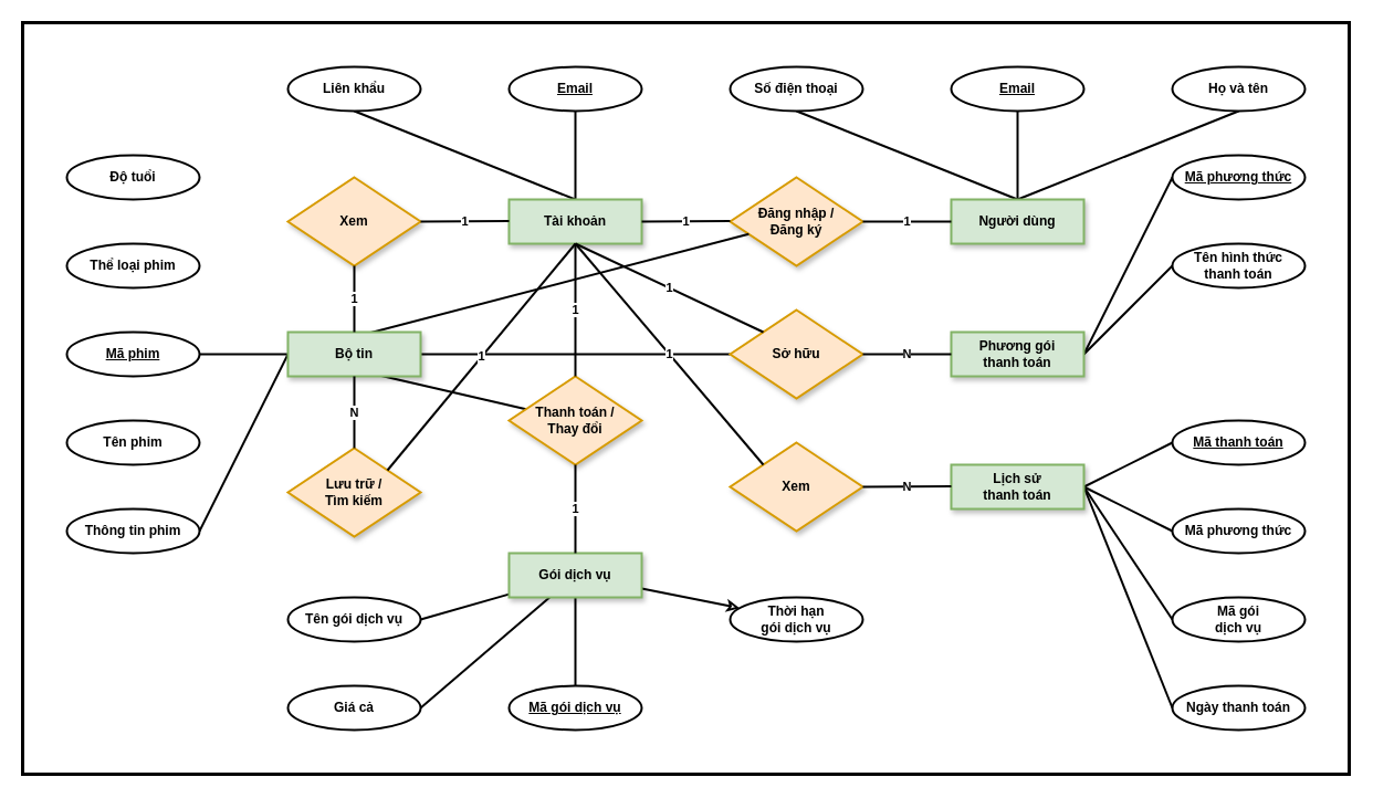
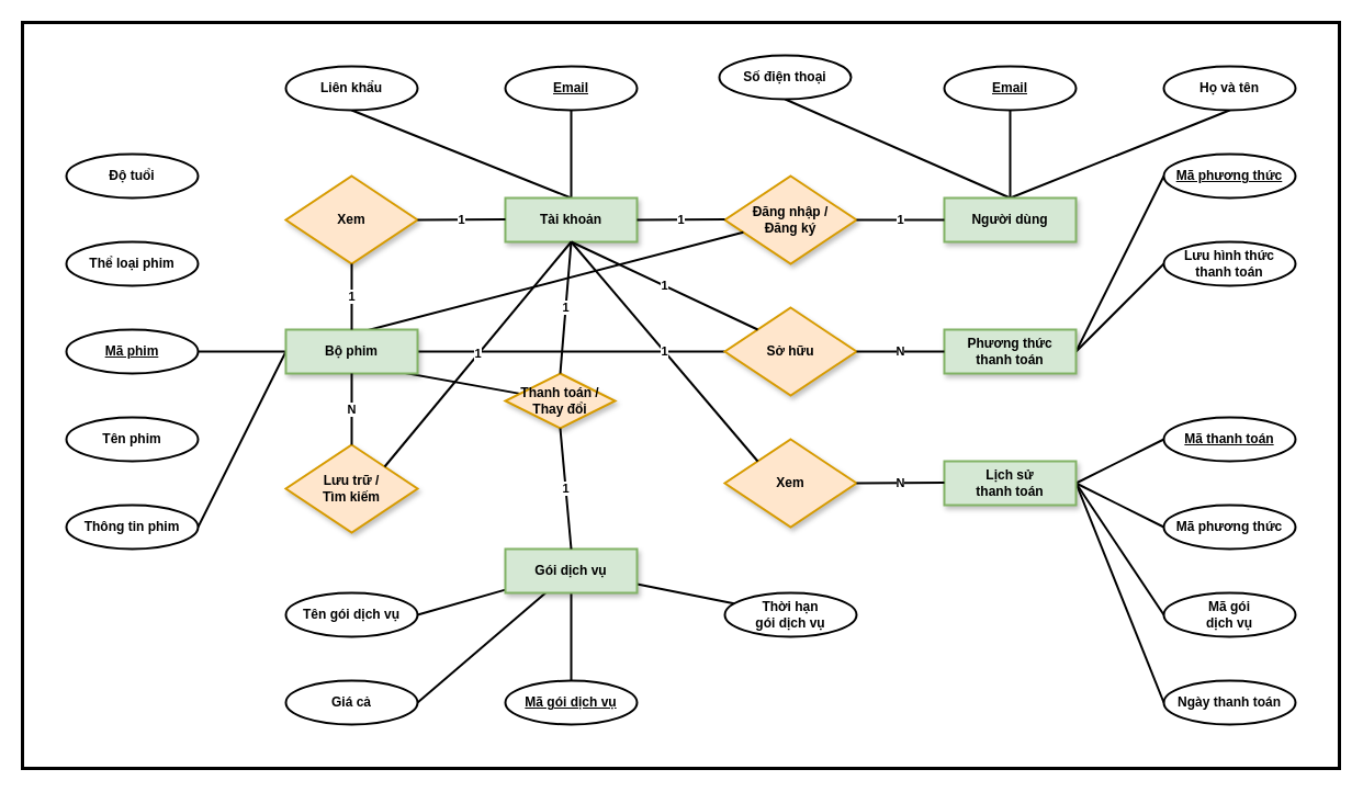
  <mxCell id="0" />
  <mxCell id="1" parent="0" />
  <mxCell id="2" value="" style="rounded=0;whiteSpace=wrap;html=1;strokeWidth=3;" vertex="1" parent="1"><mxGeometry x="20" y="20" width="1200" height="680" as="geometry" /></mxCell>
  <mxCell id="3" style="rounded=0;orthogonalLoop=1;jettySize=auto;html=1;exitX=0.5;exitY=0;exitDx=0;exitDy=0;entryX=0.5;entryY=1;entryDx=0;entryDy=0;labelBackgroundColor=default;endArrow=none;endFill=0;strokeWidth=2;fontFamily=Helvetica;fontStyle=1" edge="1" parent="1" source="6" target="13"><mxGeometry relative="1" as="geometry" /></mxCell>
  <mxCell id="4" style="rounded=0;orthogonalLoop=1;jettySize=auto;html=1;exitX=0.5;exitY=0;exitDx=0;exitDy=0;entryX=0.5;entryY=1;entryDx=0;entryDy=0;endArrow=none;endFill=0;strokeWidth=2;fontFamily=Helvetica;fontStyle=1" edge="1" parent="1" source="6" target="14"><mxGeometry relative="1" as="geometry" /></mxCell>
  <mxCell id="5" style="rounded=0;orthogonalLoop=1;jettySize=auto;html=1;exitX=0.5;exitY=0;exitDx=0;exitDy=0;entryX=0.5;entryY=1;entryDx=0;entryDy=0;endArrow=none;endFill=0;strokeWidth=2;fontFamily=Helvetica;fontStyle=1" edge="1" parent="1" source="6" target="15"><mxGeometry relative="1" as="geometry" /></mxCell>
  <mxCell id="6" value="Người dùng" style="rounded=0;whiteSpace=wrap;html=1;strokeWidth=2;fontStyle=1;fontFamily=Helvetica;shadow=1;fillColor=#d5e8d4;strokeColor=#82b366;" vertex="1" parent="1"><mxGeometry x="860" y="180" width="120" height="40" as="geometry" /></mxCell>
  <mxCell id="7" value="Đăng nhập /&lt;br&gt;Đăng ký" style="rhombus;whiteSpace=wrap;html=1;fontStyle=1;fontFamily=Helvetica;strokeWidth=2;fillColor=#ffe6cc;strokeColor=#d79b00;shadow=1;" vertex="1" parent="1"><mxGeometry x="660" y="160" width="120" height="80" as="geometry" /></mxCell>
  <mxCell id="8" style="rounded=0;orthogonalLoop=1;jettySize=auto;html=1;exitX=0.5;exitY=0;exitDx=0;exitDy=0;entryX=0.5;entryY=1;entryDx=0;entryDy=0;endArrow=none;endFill=0;strokeWidth=2;fontFamily=Helvetica;fontStyle=1" edge="1" parent="1" source="10" target="16"><mxGeometry relative="1" as="geometry" /></mxCell>
  <mxCell id="9" style="rounded=0;orthogonalLoop=1;jettySize=auto;html=1;exitX=0.5;exitY=0;exitDx=0;exitDy=0;entryX=0.5;entryY=1;entryDx=0;entryDy=0;endArrow=none;endFill=0;strokeWidth=2;fontFamily=Helvetica;fontStyle=1" edge="1" parent="1" source="10" target="17"><mxGeometry relative="1" as="geometry" /></mxCell>
  <mxCell id="10" value="Tài khoản" style="rounded=0;whiteSpace=wrap;html=1;strokeWidth=2;fontStyle=1;fontFamily=Helvetica;shadow=1;fillColor=#d5e8d4;strokeColor=#82b366;" vertex="1" parent="1"><mxGeometry y="180" width="120" height="40" as="geometry" x="460" /></mxCell>
  <mxCell id="11" value="1" style="endArrow=none;html=1;rounded=0;entryX=0;entryY=0.5;entryDx=0;entryDy=0;exitX=1;exitY=0.5;exitDx=0;exitDy=0;strokeWidth=2;fontStyle=1;fontFamily=Helvetica;" edge="1" parent="1" source="7" target="6"><mxGeometry relative="1" as="geometry"><mxPoint x="790" y="250" as="sourcePoint" /><mxPoint x="950" y="250" as="targetPoint" /></mxGeometry></mxCell>
  <mxCell id="12" value="1" style="endArrow=none;html=1;rounded=0;entryX=0;entryY=0.5;entryDx=0;entryDy=0;strokeWidth=2;fontStyle=1;fontFamily=Helvetica;" edge="1" parent="1"><mxGeometry relative="1" as="geometry"><mxPoint x="580" y="200" as="sourcePoint" /><mxPoint x="660" y="199.5" as="targetPoint" /></mxGeometry></mxCell>
  <mxCell id="13" value="Email" style="ellipse;whiteSpace=wrap;html=1;align=center;fontStyle=5;fontFamily=Helvetica;strokeWidth=2;" vertex="1" parent="1"><mxGeometry x="860" y="60" width="120" height="40" as="geometry" /></mxCell>
- <mxCell id="14" value="Số điện thoại" style="ellipse;whiteSpace=wrap;html=1;align=center;fontStyle=1;strokeWidth=2;fontFamily=Helvetica;" vertex="1" parent="1"><mxGeometry x="660" y="60" width="120" height="40" as="geometry" /></mxCell>
+ <mxCell id="14" value="Số điện thoại" style="ellipse;whiteSpace=wrap;html=1;align=center;fontStyle=1;strokeWidth=2;fontFamily=Helvetica;" vertex="1" parent="1"><mxGeometry x="655" y="50" width="120" height="40" as="geometry" /></mxCell>
  <mxCell id="15" value="Họ và tên" style="ellipse;whiteSpace=wrap;html=1;align=center;fontStyle=1;strokeWidth=2;fontFamily=Helvetica;" vertex="1" parent="1"><mxGeometry x="1060" y="60" width="120" height="40" as="geometry" /></mxCell>
  <mxCell id="16" value="Liên khẩu" style="ellipse;whiteSpace=wrap;html=1;align=center;fontStyle=1;strokeWidth=2;fontFamily=Helvetica;" vertex="1" parent="1"><mxGeometry x="260" y="60" width="120" height="40" as="geometry" /></mxCell>
  <mxCell id="17" value="Email" style="ellipse;whiteSpace=wrap;html=1;align=center;fontStyle=5;fontFamily=Helvetica;strokeWidth=2;" vertex="1" parent="1"><mxGeometry y="60" width="120" height="40" as="geometry" x="460" /></mxCell>
  <mxCell id="18" style="rounded=0;orthogonalLoop=1;jettySize=auto;html=1;exitX=0;exitY=0.5;exitDx=0;exitDy=0;endArrow=none;endFill=0;strokeWidth=2;fontFamily=Helvetica;fontStyle=1;" edge="1" parent="1" source="23" target="7"><mxGeometry relative="1" as="geometry" /></mxCell>
  <mxCell id="19" style="rounded=0;orthogonalLoop=1;jettySize=auto;html=1;endArrow=none;endFill=0;exitX=0;exitY=0.5;exitDx=0;exitDy=0;strokeWidth=2;fontFamily=Helvetica;fontStyle=1;" edge="1" parent="1" source="23" target="58"><mxGeometry relative="1" as="geometry" /></mxCell>
  <mxCell id="20" style="rounded=0;orthogonalLoop=1;jettySize=auto;html=1;exitX=0;exitY=0.5;exitDx=0;exitDy=0;endArrow=none;endFill=0;strokeWidth=2;fontFamily=Helvetica;fontStyle=1;" edge="1" parent="1" source="23" target="59"><mxGeometry relative="1" as="geometry" /></mxCell>
  <mxCell id="21" style="rounded=0;orthogonalLoop=1;jettySize=auto;html=1;exitX=0;exitY=0.5;exitDx=0;exitDy=0;entryX=1;entryY=0.5;entryDx=0;entryDy=0;endArrow=none;endFill=0;strokeWidth=2;fontFamily=Helvetica;fontStyle=1" edge="1" parent="1" source="23" target="27"><mxGeometry relative="1" as="geometry" /></mxCell>
  <mxCell id="22" style="rounded=0;orthogonalLoop=1;jettySize=auto;html=1;exitX=0;exitY=0.5;exitDx=0;exitDy=0;entryX=1;entryY=0.5;entryDx=0;entryDy=0;endArrow=none;endFill=0;strokeWidth=2;fontFamily=Helvetica;fontStyle=1" edge="1" parent="1" source="23" target="28"><mxGeometry relative="1" as="geometry" /></mxCell>
- <mxCell id="23" value="Bộ tin" style="rounded=0;whiteSpace=wrap;html=1;strokeWidth=2;fontStyle=1;fontFamily=Helvetica;shadow=1;fillColor=#d5e8d4;strokeColor=#82b366;" vertex="1" parent="1"><mxGeometry x="260" y="300" width="120" height="40" as="geometry" /></mxCell>
+ <mxCell id="23" value="Bộ phim" style="rounded=0;whiteSpace=wrap;html=1;strokeWidth=2;fontStyle=1;fontFamily=Helvetica;shadow=1;fillColor=#d5e8d4;strokeColor=#82b366;" vertex="1" parent="1"><mxGeometry x="260" y="300" width="120" height="40" as="geometry" /></mxCell>
  <mxCell id="24" value="Tên phim" style="ellipse;whiteSpace=wrap;html=1;align=center;fontStyle=1;strokeWidth=2;fontFamily=Helvetica;" vertex="1" parent="1"><mxGeometry x="60" y="380" width="120" height="40" as="geometry" /></mxCell>
  <mxCell id="25" value="Thể loại phim" style="ellipse;whiteSpace=wrap;html=1;align=center;fontStyle=1;strokeWidth=2;fontFamily=Helvetica;" vertex="1" parent="1"><mxGeometry x="60" y="220" width="120" height="40" as="geometry" /></mxCell>
  <mxCell id="26" value="Độ tuổi" style="ellipse;whiteSpace=wrap;html=1;align=center;fontStyle=1;strokeWidth=2;fontFamily=Helvetica;" vertex="1" parent="1"><mxGeometry x="60" y="140" width="120" height="40" as="geometry" /></mxCell>
  <mxCell id="27" value="Thông tin phim" style="ellipse;whiteSpace=wrap;html=1;align=center;fontStyle=1;strokeWidth=2;fontFamily=Helvetica;" vertex="1" parent="1"><mxGeometry x="60" y="460" width="120" height="40" as="geometry" /></mxCell>
  <mxCell id="28" value="Mã phim" style="ellipse;whiteSpace=wrap;html=1;align=center;fontStyle=5;fontFamily=Helvetica;strokeWidth=2;" vertex="1" parent="1"><mxGeometry x="60" y="300" width="120" height="40" as="geometry" /></mxCell>
  <mxCell id="29" value="Xem" style="rhombus;whiteSpace=wrap;html=1;fontStyle=1;fontFamily=Helvetica;strokeWidth=2;fillColor=#ffe6cc;strokeColor=#d79b00;shadow=1;" vertex="1" parent="1"><mxGeometry x="260" y="160" width="120" height="80" as="geometry" /></mxCell>
  <mxCell id="30" value="1" style="endArrow=none;html=1;rounded=0;entryX=0;entryY=0.5;entryDx=0;entryDy=0;strokeWidth=2;fontStyle=1;fontFamily=Helvetica;" edge="1" parent="1"><mxGeometry relative="1" as="geometry"><mxPoint x="380" y="200.08" as="sourcePoint" /><mxPoint y="199.58" as="targetPoint" x="460" /></mxGeometry></mxCell>
  <mxCell id="31" value="1" style="endArrow=none;html=1;rounded=0;entryX=0.5;entryY=0;entryDx=0;entryDy=0;strokeWidth=2;fontStyle=1;fontFamily=Helvetica;exitX=0.5;exitY=1;exitDx=0;exitDy=0;" edge="1" parent="1" source="29" target="23"><mxGeometry relative="1" as="geometry"><mxPoint x="400" y="270.5" as="sourcePoint" /><mxPoint x="480" y="270" as="targetPoint" /></mxGeometry></mxCell>
  <mxCell id="32" value="Lưu trữ /&lt;br&gt;Tìm kiếm" style="rhombus;whiteSpace=wrap;html=1;fontStyle=1;fontFamily=Helvetica;strokeWidth=2;fillColor=#ffe6cc;strokeColor=#d79b00;shadow=1;" vertex="1" parent="1"><mxGeometry x="260" y="405" width="120" height="80" as="geometry" /></mxCell>
  <mxCell id="33" value="1" style="endArrow=none;html=1;rounded=0;entryX=1;entryY=0;entryDx=0;entryDy=0;strokeWidth=2;fontStyle=1;fontFamily=Helvetica;exitX=0.5;exitY=1;exitDx=0;exitDy=0;" edge="1" parent="1" source="10" target="32"><mxGeometry relative="1" as="geometry"><mxPoint x="390" y="210.08" as="sourcePoint" /><mxPoint x="470" y="209.58" as="targetPoint" /></mxGeometry></mxCell>
  <mxCell id="34" value="N" style="endArrow=none;html=1;rounded=0;entryX=0.5;entryY=0;entryDx=0;entryDy=0;strokeWidth=2;fontStyle=1;fontFamily=Helvetica;exitX=0.5;exitY=1;exitDx=0;exitDy=0;" edge="1" parent="1" source="23" target="32"><mxGeometry relative="1" as="geometry"><mxPoint x="390" y="360.5" as="sourcePoint" /><mxPoint x="470" y="360" as="targetPoint" /></mxGeometry></mxCell>
  <mxCell id="35" style="rounded=0;orthogonalLoop=1;jettySize=auto;html=1;entryX=0.5;entryY=0;entryDx=0;entryDy=0;endArrow=none;endFill=0;strokeWidth=2;fontFamily=Helvetica;fontStyle=1" edge="1" parent="1" source="39" target="43"><mxGeometry relative="1" as="geometry" /></mxCell>
  <mxCell id="36" style="rounded=0;orthogonalLoop=1;jettySize=auto;html=1;entryX=1;entryY=0.5;entryDx=0;entryDy=0;endArrow=none;endFill=0;strokeWidth=2;fontFamily=Helvetica;fontStyle=1" edge="1" parent="1" source="39" target="44"><mxGeometry relative="1" as="geometry" /></mxCell>
  <mxCell id="37" style="rounded=0;orthogonalLoop=1;jettySize=auto;html=1;entryX=1;entryY=0.5;entryDx=0;entryDy=0;endArrow=none;endFill=0;strokeWidth=2;fontFamily=Helvetica;fontStyle=1" edge="1" parent="1" source="39" target="45"><mxGeometry relative="1" as="geometry" /></mxCell>
- <mxCell id="38" style="rounded=0;orthogonalLoop=1;jettySize=auto;html=1;endArrow=classic;endFill=0;strokeWidth=2;fontFamily=Helvetica;fontStyle=1;" edge="1" parent="1" source="39" target="49"><mxGeometry relative="1" as="geometry" /></mxCell>
+ <mxCell id="38" style="rounded=0;orthogonalLoop=1;jettySize=auto;html=1;endArrow=none;endFill=0;strokeWidth=2;fontFamily=Helvetica;fontStyle=1" edge="1" parent="1" source="39" target="49"><mxGeometry relative="1" as="geometry" /></mxCell>
  <mxCell id="39" value="Gói dịch vụ" style="rounded=0;whiteSpace=wrap;html=1;strokeWidth=2;fontStyle=1;fontFamily=Helvetica;shadow=1;fillColor=#d5e8d4;strokeColor=#82b366;" vertex="1" parent="1"><mxGeometry y="500" width="120" height="40" as="geometry" x="460" /></mxCell>
  <mxCell id="40" style="rounded=0;orthogonalLoop=1;jettySize=auto;html=1;entryX=0;entryY=0.5;entryDx=0;entryDy=0;endArrow=none;endFill=0;exitX=1;exitY=0.5;exitDx=0;exitDy=0;strokeWidth=2;fontFamily=Helvetica;fontStyle=1" edge="1" parent="1" source="42" target="46"><mxGeometry relative="1" as="geometry" /></mxCell>
  <mxCell id="41" style="rounded=0;orthogonalLoop=1;jettySize=auto;html=1;endArrow=none;endFill=0;exitX=1;exitY=0.5;exitDx=0;exitDy=0;entryX=0;entryY=0.5;entryDx=0;entryDy=0;strokeWidth=2;fontFamily=Helvetica;fontStyle=1" edge="1" parent="1" source="42" target="47"><mxGeometry relative="1" as="geometry" /></mxCell>
- <mxCell id="42" value="Phương gói&lt;br&gt;thanh toán" style="rounded=0;whiteSpace=wrap;html=1;strokeWidth=2;fontStyle=1;fontFamily=Helvetica;shadow=1;fillColor=#d5e8d4;strokeColor=#82b366;" vertex="1" parent="1"><mxGeometry x="860" y="300" width="120" height="40" as="geometry" /></mxCell>
+ <mxCell id="42" value="Phương thức&lt;br&gt;thanh toán" style="rounded=0;whiteSpace=wrap;html=1;strokeWidth=2;fontStyle=1;fontFamily=Helvetica;shadow=1;fillColor=#d5e8d4;strokeColor=#82b366;" vertex="1" parent="1"><mxGeometry x="860" y="300" width="120" height="40" as="geometry" /></mxCell>
  <mxCell id="43" value="Mã gói dịch vụ" style="ellipse;whiteSpace=wrap;html=1;align=center;fontStyle=5;fontFamily=Helvetica;strokeWidth=2;" vertex="1" parent="1"><mxGeometry y="620" width="120" height="40" as="geometry" x="460" /></mxCell>
  <mxCell id="44" value="Tên gói dịch vụ" style="ellipse;whiteSpace=wrap;html=1;align=center;fontStyle=1;strokeWidth=2;fontFamily=Helvetica;" vertex="1" parent="1"><mxGeometry x="260" y="540" width="120" height="40" as="geometry" /></mxCell>
  <mxCell id="45" value="Giá cả" style="ellipse;whiteSpace=wrap;html=1;align=center;fontStyle=1;strokeWidth=2;fontFamily=Helvetica;" vertex="1" parent="1"><mxGeometry x="260" y="620" width="120" height="40" as="geometry" /></mxCell>
  <mxCell id="46" value="Mã phương thức" style="ellipse;whiteSpace=wrap;html=1;align=center;fontStyle=5;fontFamily=Helvetica;strokeWidth=2;" vertex="1" parent="1"><mxGeometry x="1060" y="140" width="120" height="40" as="geometry" /></mxCell>
- <mxCell id="47" value="Tên hình thức&lt;br&gt;thanh toán" style="ellipse;whiteSpace=wrap;html=1;align=center;fontStyle=1;strokeWidth=2;fontFamily=Helvetica;" vertex="1" parent="1"><mxGeometry x="1060" y="220" width="120" height="40" as="geometry" /></mxCell>
+ <mxCell id="47" value="Lưu hình thức&lt;br&gt;thanh toán" style="ellipse;whiteSpace=wrap;html=1;align=center;fontStyle=1;strokeWidth=2;fontFamily=Helvetica;" vertex="1" parent="1"><mxGeometry x="1060" y="220" width="120" height="40" as="geometry" /></mxCell>
  <mxCell id="48" value="Mã thanh toán" style="ellipse;whiteSpace=wrap;html=1;align=center;fontStyle=5;fontFamily=Helvetica;strokeWidth=2;" vertex="1" parent="1"><mxGeometry x="1060" y="380" width="120" height="40" as="geometry" /></mxCell>
  <mxCell id="49" value="Thời hạn&lt;br&gt;gói dịch vụ" style="ellipse;whiteSpace=wrap;html=1;align=center;fontStyle=1;strokeWidth=2;fontFamily=Helvetica;" vertex="1" parent="1"><mxGeometry x="660" y="540" width="120" height="40" as="geometry" /></mxCell>
  <mxCell id="50" value="Ngày thanh toán" style="ellipse;whiteSpace=wrap;html=1;align=center;fontStyle=1;strokeWidth=2;fontFamily=Helvetica;" vertex="1" parent="1"><mxGeometry x="1060" y="620" width="120" height="40" as="geometry" /></mxCell>
  <mxCell id="51" value="Mã phương thức" style="ellipse;whiteSpace=wrap;html=1;align=center;fontStyle=1;strokeWidth=2;fontFamily=Helvetica;" vertex="1" parent="1"><mxGeometry x="1060" y="460" width="120" height="40" as="geometry" /></mxCell>
  <mxCell id="52" value="Mã gói&lt;br&gt;dịch vụ" style="ellipse;whiteSpace=wrap;html=1;align=center;fontStyle=1;strokeWidth=2;fontFamily=Helvetica;" vertex="1" parent="1"><mxGeometry x="1060" y="540" width="120" height="40" as="geometry" /></mxCell>
  <mxCell id="53" style="rounded=0;orthogonalLoop=1;jettySize=auto;html=1;exitX=1;exitY=0.5;exitDx=0;exitDy=0;entryX=0;entryY=0.5;entryDx=0;entryDy=0;endArrow=none;endFill=0;strokeWidth=2;fontFamily=Helvetica;fontStyle=1" edge="1" parent="1" source="57" target="48"><mxGeometry relative="1" as="geometry" /></mxCell>
  <mxCell id="54" style="rounded=0;orthogonalLoop=1;jettySize=auto;html=1;entryX=0;entryY=0.5;entryDx=0;entryDy=0;endArrow=none;endFill=0;strokeWidth=2;fontFamily=Helvetica;fontStyle=1" edge="1" parent="1" target="51"><mxGeometry relative="1" as="geometry"><mxPoint x="980" y="440" as="sourcePoint" /></mxGeometry></mxCell>
  <mxCell id="55" style="rounded=0;orthogonalLoop=1;jettySize=auto;html=1;entryX=0;entryY=0.5;entryDx=0;entryDy=0;endArrow=none;endFill=0;exitX=1;exitY=0.5;exitDx=0;exitDy=0;strokeWidth=2;fontFamily=Helvetica;fontStyle=1" edge="1" parent="1" source="57" target="52"><mxGeometry relative="1" as="geometry" /></mxCell>
  <mxCell id="56" style="rounded=0;orthogonalLoop=1;jettySize=auto;html=1;entryX=0;entryY=0.5;entryDx=0;entryDy=0;endArrow=none;endFill=0;exitX=1;exitY=0.5;exitDx=0;exitDy=0;strokeWidth=2;fontFamily=Helvetica;fontStyle=1" edge="1" parent="1" source="57" target="50"><mxGeometry relative="1" as="geometry" /></mxCell>
  <mxCell id="57" value="Lịch sử&lt;br&gt;thanh toán" style="rounded=0;whiteSpace=wrap;html=1;strokeWidth=2;fontStyle=1;fontFamily=Helvetica;shadow=1;fillColor=#d5e8d4;strokeColor=#82b366;" vertex="1" parent="1"><mxGeometry x="860" y="420" width="120" height="40" as="geometry" /></mxCell>
  <mxCell id="58" value="Sở hữu" style="rhombus;whiteSpace=wrap;html=1;fontStyle=1;fontFamily=Helvetica;strokeWidth=2;fillColor=#ffe6cc;strokeColor=#d79b00;shadow=1;" vertex="1" parent="1"><mxGeometry x="660" y="280" width="120" height="80" as="geometry" /></mxCell>
- <mxCell id="59" value="Thanh toán /&lt;br&gt;Thay đổi" style="rhombus;whiteSpace=wrap;html=1;fontStyle=1;fontFamily=Helvetica;strokeWidth=2;fillColor=#ffe6cc;strokeColor=#d79b00;shadow=1;" vertex="1" parent="1"><mxGeometry y="340" width="120" height="80" as="geometry" x="460" /></mxCell>
+ <mxCell id="59" value="Thanh toán /&lt;br&gt;Thay đổi" style="rhombus;whiteSpace=wrap;html=1;fontStyle=1;fontFamily=Helvetica;strokeWidth=2;fillColor=#ffe6cc;strokeColor=#d79b00;shadow=1;" vertex="1" parent="1"><mxGeometry x="460" y="340" width="100" height="50" as="geometry" /></mxCell>
  <mxCell id="60" value="1" style="endArrow=none;html=1;rounded=0;entryX=0.5;entryY=0;entryDx=0;entryDy=0;strokeWidth=2;fontStyle=1;fontFamily=Helvetica;" edge="1" parent="1" target="59"><mxGeometry relative="1" as="geometry"><mxPoint x="520" y="220" as="sourcePoint" /><mxPoint x="360" y="450" as="targetPoint" /></mxGeometry></mxCell>
  <mxCell id="61" value="1" style="endArrow=none;html=1;rounded=0;entryX=0.5;entryY=0;entryDx=0;entryDy=0;strokeWidth=2;fontStyle=1;fontFamily=Helvetica;exitX=0.5;exitY=1;exitDx=0;exitDy=0;" edge="1" parent="1" source="59" target="39"><mxGeometry relative="1" as="geometry"><mxPoint x="540" y="240" as="sourcePoint" /><mxPoint x="370" y="460" as="targetPoint" /></mxGeometry></mxCell>
  <mxCell id="62" value="1" style="endArrow=none;html=1;rounded=0;entryX=0;entryY=0;entryDx=0;entryDy=0;strokeWidth=2;fontStyle=1;fontFamily=Helvetica;exitX=0.5;exitY=1;exitDx=0;exitDy=0;" edge="1" parent="1" source="10" target="58"><mxGeometry relative="1" as="geometry"><mxPoint x="550" y="250" as="sourcePoint" /><mxPoint x="380" y="470" as="targetPoint" /></mxGeometry></mxCell>
  <mxCell id="63" value="N" style="endArrow=none;html=1;rounded=0;entryX=0;entryY=0.5;entryDx=0;entryDy=0;strokeWidth=2;fontStyle=1;fontFamily=Helvetica;exitX=1;exitY=0.5;exitDx=0;exitDy=0;" edge="1" parent="1" source="58" target="42"><mxGeometry relative="1" as="geometry"><mxPoint x="810" y="360" as="sourcePoint" /><mxPoint x="810" y="440" as="targetPoint" /></mxGeometry></mxCell>
  <mxCell id="64" value="Xem" style="rhombus;whiteSpace=wrap;html=1;fontStyle=1;fontFamily=Helvetica;strokeWidth=2;fillColor=#ffe6cc;strokeColor=#d79b00;shadow=1;" vertex="1" parent="1"><mxGeometry x="660" y="400" width="120" height="80" as="geometry" /></mxCell>
  <mxCell id="65" value="1" style="endArrow=none;html=1;rounded=0;entryX=0;entryY=0;entryDx=0;entryDy=0;strokeWidth=2;fontStyle=1;fontFamily=Helvetica;exitX=0.5;exitY=1;exitDx=0;exitDy=0;" edge="1" parent="1" source="10" target="64"><mxGeometry relative="1" as="geometry"><mxPoint x="510" y="270" as="sourcePoint" /><mxPoint x="650" y="370" as="targetPoint" /></mxGeometry></mxCell>
  <mxCell id="66" value="N" style="endArrow=none;html=1;rounded=0;entryX=0;entryY=0.5;entryDx=0;entryDy=0;strokeWidth=2;fontStyle=1;fontFamily=Helvetica;exitX=1;exitY=0.5;exitDx=0;exitDy=0;" edge="1" parent="1" source="64"><mxGeometry relative="1" as="geometry"><mxPoint x="780" y="439.5" as="sourcePoint" /><mxPoint x="860" y="439.5" as="targetPoint" /></mxGeometry></mxCell>
